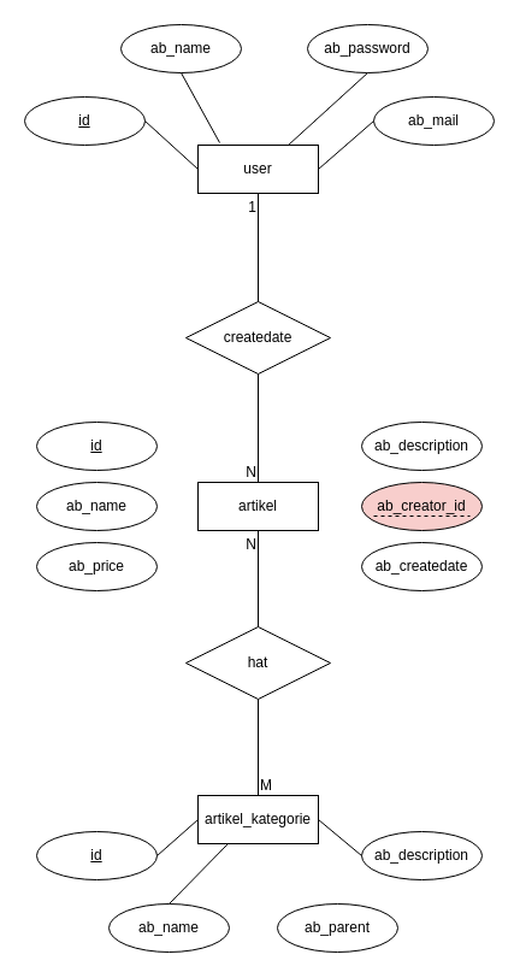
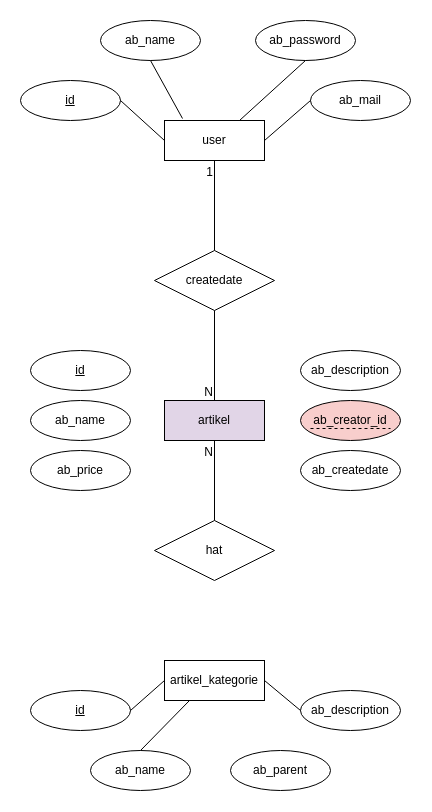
  <mxCell id="0" />
  <mxCell id="1" parent="0" />
  <mxCell id="2" value="user" style="whiteSpace=wrap;html=1;align=center;" vertex="1" parent="1"><mxGeometry x="164" y="120" width="100" height="40" as="geometry" /></mxCell>
- <mxCell id="3" value="artikel" style="whiteSpace=wrap;html=1;align=center;" vertex="1" parent="1"><mxGeometry x="164" y="400" width="100" height="40" as="geometry" /></mxCell>
+ <mxCell id="3" value="artikel" style="whiteSpace=wrap;html=1;align=center;fillColor=#e1d5e7;" vertex="1" parent="1"><mxGeometry x="164" y="400" width="100" height="40" as="geometry" /></mxCell>
  <mxCell id="4" value="artikel_kategorie" style="whiteSpace=wrap;html=1;align=center;" vertex="1" parent="1"><mxGeometry x="164" y="660" width="100" height="40" as="geometry" /></mxCell>
  <mxCell id="5" value="&lt;u&gt;id&lt;/u&gt;" style="ellipse;whiteSpace=wrap;html=1;align=center;" vertex="1" parent="1"><mxGeometry x="20" y="80" width="100" height="40" as="geometry" /></mxCell>
  <mxCell id="6" value="ab_name" style="ellipse;whiteSpace=wrap;html=1;align=center;" vertex="1" parent="1"><mxGeometry x="100" y="20" width="100" height="40" as="geometry" /></mxCell>
  <mxCell id="7" value="ab_password" style="ellipse;whiteSpace=wrap;html=1;align=center;" vertex="1" parent="1"><mxGeometry x="255" y="20" width="100" height="40" as="geometry" /></mxCell>
  <mxCell id="8" value="ab_mail" style="ellipse;whiteSpace=wrap;html=1;align=center;" vertex="1" parent="1"><mxGeometry x="310" y="80" width="100" height="40" as="geometry" /></mxCell>
  <mxCell id="9" value="" style="endArrow=none;html=1;rounded=0;exitX=1;exitY=0.5;exitDx=0;exitDy=0;entryX=0;entryY=0.5;entryDx=0;entryDy=0;" edge="1" parent="1" source="5" target="2"><mxGeometry relative="1" as="geometry"><mxPoint x="130" y="300" as="sourcePoint" /><mxPoint x="150" y="90" as="targetPoint" /></mxGeometry></mxCell>
  <mxCell id="10" value="" style="endArrow=none;html=1;rounded=0;exitX=0;exitY=0.5;exitDx=0;exitDy=0;entryX=1;entryY=0.5;entryDx=0;entryDy=0;" edge="1" parent="1" source="8" target="2"><mxGeometry relative="1" as="geometry"><mxPoint x="130" y="300" as="sourcePoint" /><mxPoint x="290" y="300" as="targetPoint" /></mxGeometry></mxCell>
  <mxCell id="11" value="" style="endArrow=none;html=1;rounded=0;exitX=0.5;exitY=1;exitDx=0;exitDy=0;entryX=0.18;entryY=-0.05;entryDx=0;entryDy=0;entryPerimeter=0;" edge="1" parent="1" source="6" target="2"><mxGeometry relative="1" as="geometry"><mxPoint x="110" y="300" as="sourcePoint" /><mxPoint x="270" y="300" as="targetPoint" /></mxGeometry></mxCell>
  <mxCell id="12" value="" style="endArrow=none;html=1;rounded=0;exitX=0.5;exitY=1;exitDx=0;exitDy=0;entryX=0.75;entryY=0;entryDx=0;entryDy=0;" edge="1" parent="1" source="7" target="2"><mxGeometry relative="1" as="geometry"><mxPoint x="230" y="90" as="sourcePoint" /><mxPoint x="390" y="90" as="targetPoint" /></mxGeometry></mxCell>
  <mxCell id="13" value="createdate" style="shape=rhombus;perimeter=rhombusPerimeter;whiteSpace=wrap;html=1;align=center;" vertex="1" parent="1"><mxGeometry x="154" y="250" width="120" height="60" as="geometry" /></mxCell>
  <mxCell id="14" value="" style="endArrow=none;html=1;rounded=0;entryX=0.5;entryY=1;entryDx=0;entryDy=0;exitX=0.5;exitY=0;exitDx=0;exitDy=0;" edge="1" parent="1" source="13" target="2"><mxGeometry relative="1" as="geometry"><mxPoint x="110" y="310" as="sourcePoint" /><mxPoint x="290" y="300" as="targetPoint" /></mxGeometry></mxCell>
  <mxCell id="15" value="1" style="resizable=0;html=1;whiteSpace=wrap;align=right;verticalAlign=bottom;" connectable="0" vertex="1" parent="14"><mxGeometry x="1" relative="1" as="geometry"><mxPoint y="20" as="offset" /></mxGeometry></mxCell>
  <mxCell id="16" value="" style="endArrow=none;html=1;rounded=0;entryX=0.5;entryY=0;entryDx=0;entryDy=0;exitX=0.5;exitY=1;exitDx=0;exitDy=0;" edge="1" parent="1" source="13" target="3"><mxGeometry relative="1" as="geometry"><mxPoint x="130" y="300" as="sourcePoint" /><mxPoint x="290" y="300" as="targetPoint" /></mxGeometry></mxCell>
  <mxCell id="17" value="N" style="resizable=0;html=1;whiteSpace=wrap;align=right;verticalAlign=bottom;" connectable="0" vertex="1" parent="16"><mxGeometry x="1" relative="1" as="geometry" /></mxCell>
  <mxCell id="18" value="hat" style="shape=rhombus;perimeter=rhombusPerimeter;whiteSpace=wrap;html=1;align=center;" vertex="1" parent="1"><mxGeometry x="154" y="520" width="120" height="60" as="geometry" /></mxCell>
  <mxCell id="19" value="" style="endArrow=none;html=1;rounded=0;entryX=0.5;entryY=1;entryDx=0;entryDy=0;exitX=0.5;exitY=0;exitDx=0;exitDy=0;" edge="1" parent="1" source="18" target="3"><mxGeometry relative="1" as="geometry"><mxPoint x="130" y="390" as="sourcePoint" /><mxPoint x="290" y="390" as="targetPoint" /></mxGeometry></mxCell>
  <mxCell id="20" value="N" style="resizable=0;html=1;whiteSpace=wrap;align=right;verticalAlign=bottom;" connectable="0" vertex="1" parent="19"><mxGeometry x="1" relative="1" as="geometry"><mxPoint y="20" as="offset" /></mxGeometry></mxCell>
- <mxCell id="21" value="" style="endArrow=none;html=1;rounded=0;exitX=0.5;exitY=0;exitDx=0;exitDy=0;entryX=0.5;entryY=1;entryDx=0;entryDy=0;" edge="1" parent="1" source="4" target="18"><mxGeometry relative="1" as="geometry"><mxPoint x="130" y="390" as="sourcePoint" /><mxPoint x="290" y="390" as="targetPoint" /></mxGeometry></mxCell>
- <mxCell id="22" value="M" style="resizable=0;html=1;whiteSpace=wrap;align=left;verticalAlign=bottom;" connectable="0" vertex="1" parent="21"><mxGeometry x="-1" relative="1" as="geometry" /></mxCell>
  <mxCell id="23" value="&lt;u&gt;id&lt;/u&gt;" style="ellipse;whiteSpace=wrap;html=1;align=center;" vertex="1" parent="1"><mxGeometry x="30" y="690" width="100" height="40" as="geometry" /></mxCell>
  <mxCell id="24" value="ab_name" style="ellipse;whiteSpace=wrap;html=1;align=center;" vertex="1" parent="1"><mxGeometry x="90" y="750" width="100" height="40" as="geometry" /></mxCell>
  <mxCell id="25" value="ab_parent" style="ellipse;whiteSpace=wrap;html=1;align=center;" vertex="1" parent="1"><mxGeometry x="230" y="750" width="100" height="40" as="geometry" /></mxCell>
  <mxCell id="26" value="ab_description" style="ellipse;whiteSpace=wrap;html=1;align=center;" vertex="1" parent="1"><mxGeometry x="300" y="690" width="100" height="40" as="geometry" /></mxCell>
  <mxCell id="27" value="" style="endArrow=none;html=1;rounded=0;exitX=1;exitY=0.5;exitDx=0;exitDy=0;entryX=0;entryY=0.5;entryDx=0;entryDy=0;" edge="1" parent="1" source="23" target="4"><mxGeometry relative="1" as="geometry"><mxPoint x="130" y="570" as="sourcePoint" /><mxPoint x="290" y="570" as="targetPoint" /></mxGeometry></mxCell>
  <mxCell id="28" value="" style="endArrow=none;html=1;rounded=0;exitX=1;exitY=0.5;exitDx=0;exitDy=0;entryX=0;entryY=0.5;entryDx=0;entryDy=0;" edge="1" parent="1" source="4" target="26"><mxGeometry relative="1" as="geometry"><mxPoint x="320" y="650" as="sourcePoint" /><mxPoint x="480" y="650" as="targetPoint" /></mxGeometry></mxCell>
  <mxCell id="29" value="" style="endArrow=none;html=1;rounded=0;exitX=0.5;exitY=0;exitDx=0;exitDy=0;entryX=0.25;entryY=1;entryDx=0;entryDy=0;" edge="1" parent="1" source="24" target="4"><mxGeometry relative="1" as="geometry"><mxPoint x="-100" y="770" as="sourcePoint" /><mxPoint x="60" y="770" as="targetPoint" /></mxGeometry></mxCell>
  <mxCell id="30" value="&lt;u&gt;id&lt;/u&gt;" style="ellipse;whiteSpace=wrap;html=1;align=center;" vertex="1" parent="1"><mxGeometry x="30" y="350" width="100" height="40" as="geometry" /></mxCell>
  <mxCell id="31" value="ab_name" style="ellipse;whiteSpace=wrap;html=1;align=center;" vertex="1" parent="1"><mxGeometry x="30" y="400" width="100" height="40" as="geometry" /></mxCell>
  <mxCell id="32" value="ab_price" style="ellipse;whiteSpace=wrap;html=1;align=center;" vertex="1" parent="1"><mxGeometry x="30" y="450" width="100" height="40" as="geometry" /></mxCell>
  <mxCell id="33" value="ab_description" style="ellipse;whiteSpace=wrap;html=1;align=center;" vertex="1" parent="1"><mxGeometry x="300" y="350" width="100" height="40" as="geometry" /></mxCell>
  <mxCell id="34" value="&lt;span&gt;ab_creator_id&lt;/span&gt;" style="ellipse;whiteSpace=wrap;html=1;align=center;fontStyle=0;fillColor=#f8cecc;" vertex="1" parent="1"><mxGeometry x="300" y="400" width="100" height="40" as="geometry" /></mxCell>
  <mxCell id="35" value="ab_createdate" style="ellipse;whiteSpace=wrap;html=1;align=center;" vertex="1" parent="1"><mxGeometry x="300" y="450" width="100" height="40" as="geometry" /></mxCell>
  <mxCell id="36" value="" style="endArrow=none;dashed=1;html=1;rounded=0;fontStyle=0;endSize=10;startSize=10;jumpSize=10;" edge="1" parent="1"><mxGeometry width="50" height="50" relative="1" as="geometry"><mxPoint x="310" y="428" as="sourcePoint" /><mxPoint x="390" y="428" as="targetPoint" /><Array as="points" /></mxGeometry></mxCell>
